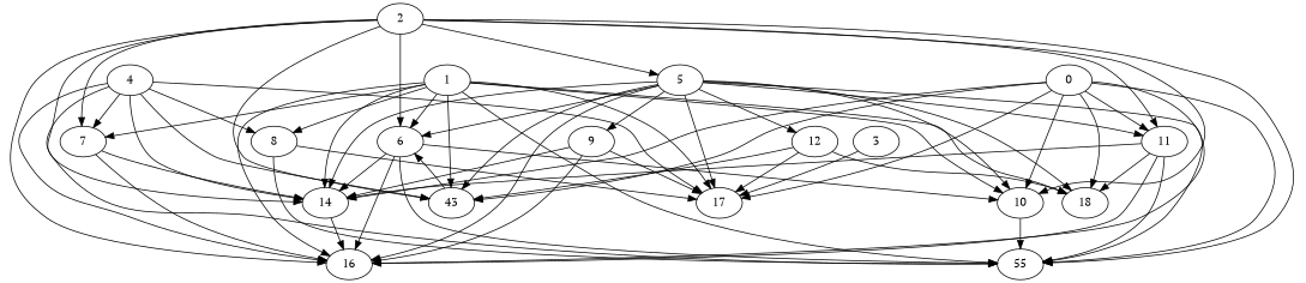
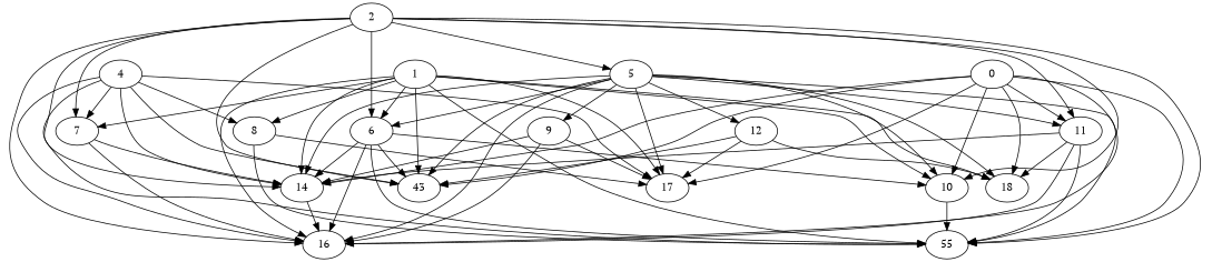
  digraph {
    fontname="PT Serif"
    node [fontname="PT Serif"]
    edge [fontname="PT Serif"]
    n1 [label=55]
    6
    14
    16
    n5 [label=43]
    10
    5
    9
    17
    11
    18
    12
    4
    8
    7
    2
    0
    1
-   3
    6 -> n1
    6 -> 14
    6 -> 16
-   n5 -> 6
+   6 -> n5
    6 -> 10
    14 -> 16
    10 -> n1
    5 -> n1
    5 -> 6
    5 -> 14
    5 -> 16
    5 -> n5
    5 -> 10
    5 -> 9
    5 -> 17
    5 -> 11
    5 -> 18
    5 -> 12
    9 -> 14
    9 -> 16
    9 -> 17
    11 -> n1
    11 -> 14
    11 -> 16
    11 -> 18
    12 -> n5
    12 -> 17
    12 -> 18
    4 -> n1
    4 -> 14
    4 -> 16
    4 -> n5
    4 -> 17
    4 -> 8
    4 -> 7
    8 -> n1
    8 -> 17
    7 -> 14
    7 -> 16
    2 -> n1
    2 -> 6
    2 -> 14
    2 -> 16
    2 -> n5
    2 -> 10
    2 -> 5
    2 -> 11
    2 -> 7
    0 -> n1
    0 -> 14
    0 -> 16
    0 -> n5
    0 -> 10
    0 -> 17
    0 -> 11
    0 -> 18
    1 -> n1
    1 -> 6
    1 -> 14
    1 -> 16
    1 -> n5
    1 -> 10
    1 -> 17
    1 -> 18
    1 -> 8
    1 -> 7
-   3 -> 17
  }
